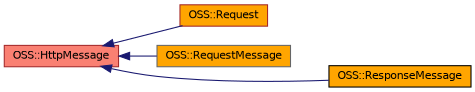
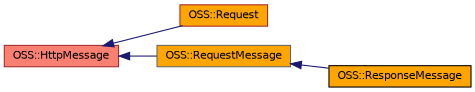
  digraph {
    rankdir=LR
    node [color=brown fillcolor=orange fontname=Helvetica fontsize=10 shape=record style=filled]
    edge [color=midnightblue dir=back fontname=Helvetica fontsize=10 labelfontname=Helvetica labelfontsize=10 style=solid]
    n1 [fillcolor=salmon height=0.2 label="OSS::HttpMessage" width=0.4]
    n2 [height=0.2 label="OSS::Request" width=0.4]
    n3 [color=gray40 height=0.2 label="OSS::RequestMessage" width=0.4]
    n4 [color=black height=0.2 label="OSS::ResponseMessage" width=0.4]
    n1 -> n2
    n1 -> n3
-   n1 -> n4
+   n3 -> n4
  }
